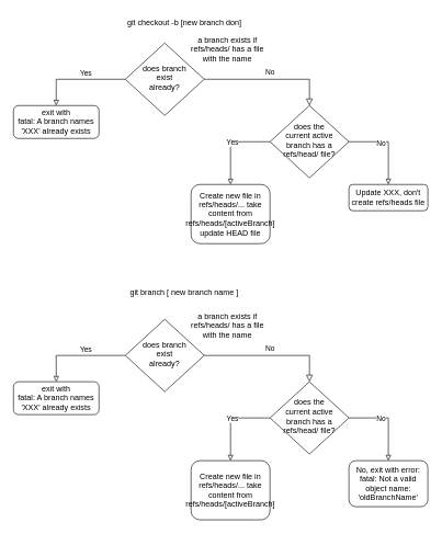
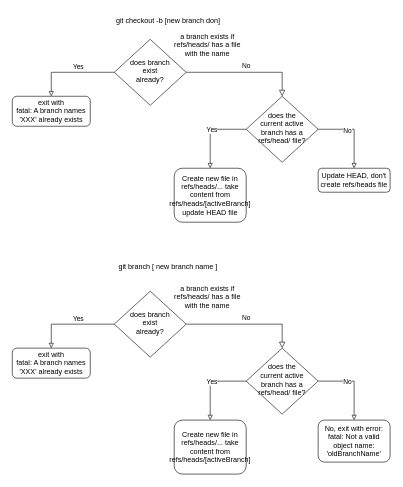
  <mxCell id="0" />
  <mxCell id="1" parent="0" />
  <mxCell id="2" value="No" style="edgeStyle=orthogonalEdgeStyle;rounded=0;html=1;jettySize=auto;orthogonalLoop=1;fontSize=11;endArrow=block;endFill=0;endSize=8;strokeWidth=1;shadow=0;labelBackgroundColor=none;entryX=0.5;entryY=0;entryDx=0;entryDy=0;exitX=1;exitY=0.5;exitDx=0;exitDy=0;" parent="1" source="5" target="13" edge="1"><mxGeometry y="10" relative="1" as="geometry"><mxPoint as="offset" /></mxGeometry></mxCell>
  <mxCell id="3" style="edgeStyle=orthogonalEdgeStyle;rounded=0;orthogonalLoop=1;jettySize=auto;html=1;entryX=0.5;entryY=0;entryDx=0;entryDy=0;endArrow=block;endFill=0;exitX=0;exitY=0.5;exitDx=0;exitDy=0;" edge="1" parent="1" source="5" target="14"><mxGeometry relative="1" as="geometry"><mxPoint x="110" y="160" as="targetPoint" /></mxGeometry></mxCell>
  <mxCell id="4" value="Yes" style="edgeLabel;html=1;align=center;verticalAlign=middle;resizable=0;points=[];" vertex="1" connectable="0" parent="3"><mxGeometry x="0.124" y="-2" relative="1" as="geometry"><mxPoint x="20" y="-8" as="offset" /></mxGeometry></mxCell>
  <mxCell id="5" value="&lt;div&gt;does branch &lt;br&gt;&lt;/div&gt;&lt;div&gt;exist&lt;/div&gt;&lt;div&gt;already?&lt;br&gt;&lt;/div&gt;" style="rhombus;whiteSpace=wrap;html=1;shadow=0;fontFamily=Helvetica;fontSize=12;align=center;strokeWidth=1;spacing=6;spacingTop=-4;" parent="1" vertex="1"><mxGeometry x="190" y="65" width="120" height="110" as="geometry" /></mxCell>
  <mxCell id="6" value="Create new file in refs/heads/... take content from refs/heads/[activeBranch]&lt;br&gt;update HEAD file" style="rounded=1;whiteSpace=wrap;html=1;fontSize=12;glass=0;strokeWidth=1;shadow=0;" parent="1" vertex="1"><mxGeometry x="290" y="280" width="120" height="90" as="geometry" /></mxCell>
  <mxCell id="7" value="git checkout -b [new branch don]" style="text;html=1;strokeColor=none;fillColor=none;align=center;verticalAlign=middle;whiteSpace=wrap;rounded=0;" vertex="1" parent="1"><mxGeometry x="160" y="20" width="240" height="30" as="geometry" /></mxCell>
  <mxCell id="8" value="a branch exists if &lt;br&gt;refs/heads/ has a file&lt;br&gt;with the name" style="text;html=1;align=center;verticalAlign=middle;resizable=0;points=[];autosize=1;strokeColor=none;fillColor=none;" vertex="1" parent="1"><mxGeometry x="280" y="50" width="130" height="50" as="geometry" /></mxCell>
  <mxCell id="9" style="edgeStyle=orthogonalEdgeStyle;rounded=0;orthogonalLoop=1;jettySize=auto;html=1;exitX=1;exitY=0.5;exitDx=0;exitDy=0;entryX=0.5;entryY=0;entryDx=0;entryDy=0;endArrow=block;endFill=0;" edge="1" parent="1" source="13" target="15"><mxGeometry relative="1" as="geometry" /></mxCell>
  <mxCell id="10" value="No" style="edgeLabel;html=1;align=center;verticalAlign=middle;resizable=0;points=[];" vertex="1" connectable="0" parent="9"><mxGeometry x="-0.232" y="-1" relative="1" as="geometry"><mxPoint as="offset" /></mxGeometry></mxCell>
  <mxCell id="11" style="edgeStyle=orthogonalEdgeStyle;rounded=0;orthogonalLoop=1;jettySize=auto;html=1;entryX=0.5;entryY=0;entryDx=0;entryDy=0;endArrow=block;endFill=0;exitX=0;exitY=0.5;exitDx=0;exitDy=0;" edge="1" parent="1" source="13" target="6"><mxGeometry relative="1" as="geometry" /></mxCell>
  <mxCell id="12" value="Yes" style="edgeLabel;html=1;align=center;verticalAlign=middle;resizable=0;points=[];" vertex="1" connectable="0" parent="11"><mxGeometry x="-0.072" relative="1" as="geometry"><mxPoint as="offset" /></mxGeometry></mxCell>
  <mxCell id="13" value="does the &lt;br&gt;current active branch has a refs/head/ file?" style="rhombus;whiteSpace=wrap;html=1;shadow=0;fontFamily=Helvetica;fontSize=12;align=center;strokeWidth=1;spacing=6;spacingTop=-4;" vertex="1" parent="1"><mxGeometry x="410" y="160" width="120" height="110" as="geometry" /></mxCell>
  <mxCell id="14" value="exit with&lt;br&gt;fatal: A branch names 'XXX' already exists&lt;br&gt; " style="rounded=1;whiteSpace=wrap;html=1;fontSize=12;glass=0;strokeWidth=1;shadow=0;" vertex="1" parent="1"><mxGeometry x="20" y="160" width="130" height="50" as="geometry" /></mxCell>
- <mxCell id="15" value="Update XXX, don't create refs/heads file" style="rounded=1;whiteSpace=wrap;html=1;fontSize=12;glass=0;strokeWidth=1;shadow=0;" vertex="1" parent="1"><mxGeometry x="530" y="280" width="120" height="40" as="geometry" /></mxCell>
+ <mxCell id="15" value="Update HEAD, don't create refs/heads file" style="rounded=1;whiteSpace=wrap;html=1;fontSize=12;glass=0;strokeWidth=1;shadow=0;" vertex="1" parent="1"><mxGeometry x="530" y="280" width="120" height="40" as="geometry" /></mxCell>
  <mxCell id="16" value="No" style="edgeStyle=orthogonalEdgeStyle;rounded=0;html=1;jettySize=auto;orthogonalLoop=1;fontSize=11;endArrow=block;endFill=0;endSize=8;strokeWidth=1;shadow=0;labelBackgroundColor=none;entryX=0.5;entryY=0;entryDx=0;entryDy=0;exitX=1;exitY=0.5;exitDx=0;exitDy=0;" edge="1" parent="1" source="19" target="27"><mxGeometry y="10" relative="1" as="geometry"><mxPoint as="offset" /></mxGeometry></mxCell>
  <mxCell id="17" style="edgeStyle=orthogonalEdgeStyle;rounded=0;orthogonalLoop=1;jettySize=auto;html=1;entryX=0.5;entryY=0;entryDx=0;entryDy=0;endArrow=block;endFill=0;exitX=0;exitY=0.5;exitDx=0;exitDy=0;" edge="1" parent="1" source="19" target="28"><mxGeometry relative="1" as="geometry"><mxPoint x="110" y="580" as="targetPoint" /></mxGeometry></mxCell>
  <mxCell id="18" value="Yes" style="edgeLabel;html=1;align=center;verticalAlign=middle;resizable=0;points=[];" vertex="1" connectable="0" parent="17"><mxGeometry x="0.124" y="-2" relative="1" as="geometry"><mxPoint x="20" y="-8" as="offset" /></mxGeometry></mxCell>
  <mxCell id="19" value="&lt;div&gt;does branch &lt;br&gt;&lt;/div&gt;&lt;div&gt;exist&lt;/div&gt;&lt;div&gt;already?&lt;br&gt;&lt;/div&gt;" style="rhombus;whiteSpace=wrap;html=1;shadow=0;fontFamily=Helvetica;fontSize=12;align=center;strokeWidth=1;spacing=6;spacingTop=-4;" vertex="1" parent="1"><mxGeometry x="190" y="485" width="120" height="110" as="geometry" /></mxCell>
  <mxCell id="20" value="Create new file in refs/heads/... take content from refs/heads/[activeBranch]" style="rounded=1;whiteSpace=wrap;html=1;fontSize=12;glass=0;strokeWidth=1;shadow=0;" vertex="1" parent="1"><mxGeometry x="290" y="700" width="120" height="90" as="geometry" /></mxCell>
  <mxCell id="21" value="git branch [ new branch name ]" style="text;html=1;strokeColor=none;fillColor=none;align=center;verticalAlign=middle;whiteSpace=wrap;rounded=0;" vertex="1" parent="1"><mxGeometry x="160" y="430" width="240" height="30" as="geometry" /></mxCell>
  <mxCell id="22" value="a branch exists if &lt;br&gt;refs/heads/ has a file&lt;br&gt;with the name" style="text;html=1;align=center;verticalAlign=middle;resizable=0;points=[];autosize=1;strokeColor=none;fillColor=none;" vertex="1" parent="1"><mxGeometry x="280" y="470" width="130" height="50" as="geometry" /></mxCell>
  <mxCell id="23" style="edgeStyle=orthogonalEdgeStyle;rounded=0;orthogonalLoop=1;jettySize=auto;html=1;exitX=1;exitY=0.5;exitDx=0;exitDy=0;entryX=0.5;entryY=0;entryDx=0;entryDy=0;endArrow=block;endFill=0;" edge="1" parent="1" source="27" target="29"><mxGeometry relative="1" as="geometry" /></mxCell>
  <mxCell id="24" value="No" style="edgeLabel;html=1;align=center;verticalAlign=middle;resizable=0;points=[];" vertex="1" connectable="0" parent="23"><mxGeometry x="-0.232" y="-1" relative="1" as="geometry"><mxPoint as="offset" /></mxGeometry></mxCell>
  <mxCell id="25" style="edgeStyle=orthogonalEdgeStyle;rounded=0;orthogonalLoop=1;jettySize=auto;html=1;entryX=0.5;entryY=0;entryDx=0;entryDy=0;endArrow=block;endFill=0;exitX=0;exitY=0.5;exitDx=0;exitDy=0;" edge="1" parent="1" source="27" target="20"><mxGeometry relative="1" as="geometry" /></mxCell>
  <mxCell id="26" value="Yes" style="edgeLabel;html=1;align=center;verticalAlign=middle;resizable=0;points=[];" vertex="1" connectable="0" parent="25"><mxGeometry x="-0.072" relative="1" as="geometry"><mxPoint as="offset" /></mxGeometry></mxCell>
  <mxCell id="27" value="does the &lt;br&gt;current active branch has a refs/head/ file?" style="rhombus;whiteSpace=wrap;html=1;shadow=0;fontFamily=Helvetica;fontSize=12;align=center;strokeWidth=1;spacing=6;spacingTop=-4;" vertex="1" parent="1"><mxGeometry x="410" y="580" width="120" height="110" as="geometry" /></mxCell>
  <mxCell id="28" value="exit with&lt;br&gt;fatal: A branch names 'XXX' already exists&lt;br&gt; " style="rounded=1;whiteSpace=wrap;html=1;fontSize=12;glass=0;strokeWidth=1;shadow=0;" vertex="1" parent="1"><mxGeometry x="20" y="580" width="130" height="50" as="geometry" /></mxCell>
  <mxCell id="29" value="No, exit with error: fatal: Not a valid object name: 'oldBranchName'" style="rounded=1;whiteSpace=wrap;html=1;fontSize=12;glass=0;strokeWidth=1;shadow=0;" vertex="1" parent="1"><mxGeometry x="530" y="700" width="120" height="70" as="geometry" /></mxCell>
